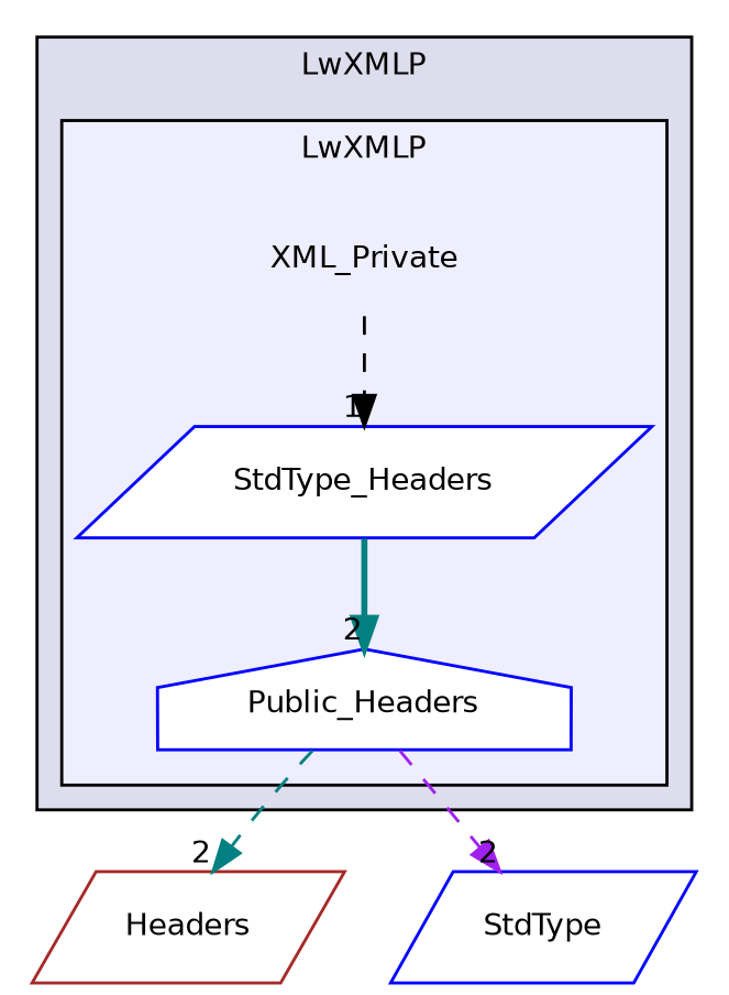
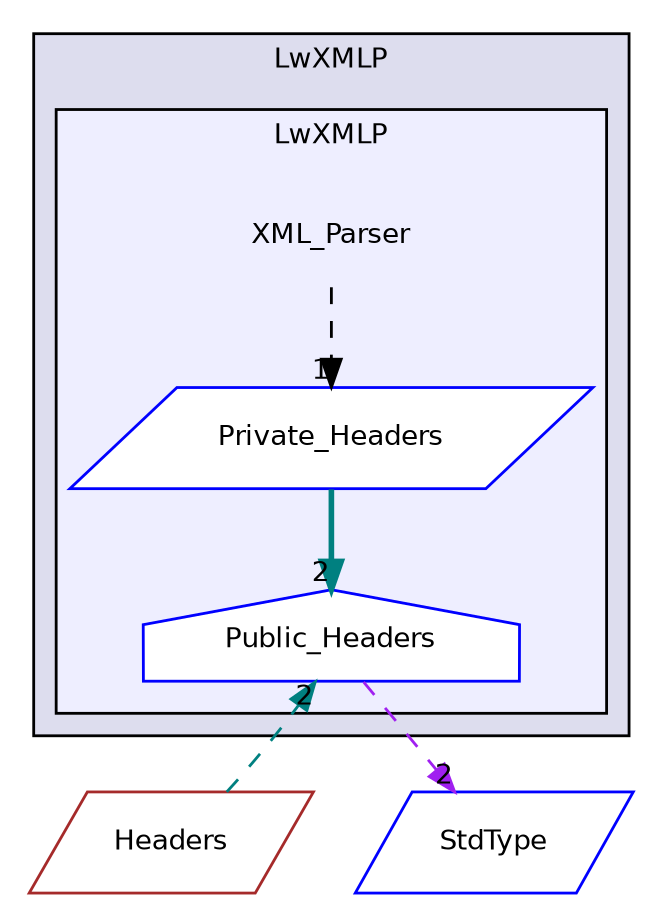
  digraph {
    compound=true
    node [color=blue fontname=Helvetica fontsize=10 shape=parallelogram]
    edge [color=teal headlabel=2 labeldistance=1.5 labelfontname=Helvetica labelfontsize=10 style=dashed]
-   n1 [color=gray40 label=XML_Private shape=plaintext]
-   n2 [fillcolor=white label=StdType_Headers style=filled]
+   n1 [color=gray40 label=XML_Parser shape=plaintext]
+   n2 [fillcolor=white label=Private_Headers style=filled]
    n3 [fillcolor=white label=Public_Headers shape=house style=filled]
    n4 [color=brown label=Headers]
    n5 [label=StdType]
    subgraph cluster_1 {
      bgcolor="#ddddee"
      fontname=Helvetica
      fontsize=10
      label=LwXMLP
      pencolor=black
      subgraph cluster_2 {
        bgcolor="#eeeeff"
        fontname=Helvetica
        fontsize=10
        label=LwXMLP
        pencolor=black
        n1
        n2
        n3
      }
    }
    n1 -> n2 [color=black headlabel=1]
    n2 -> n3 [style=bold]
-   n3 -> n4
+   n4 -> n3
    n3 -> n5 [color=purple]
  }
